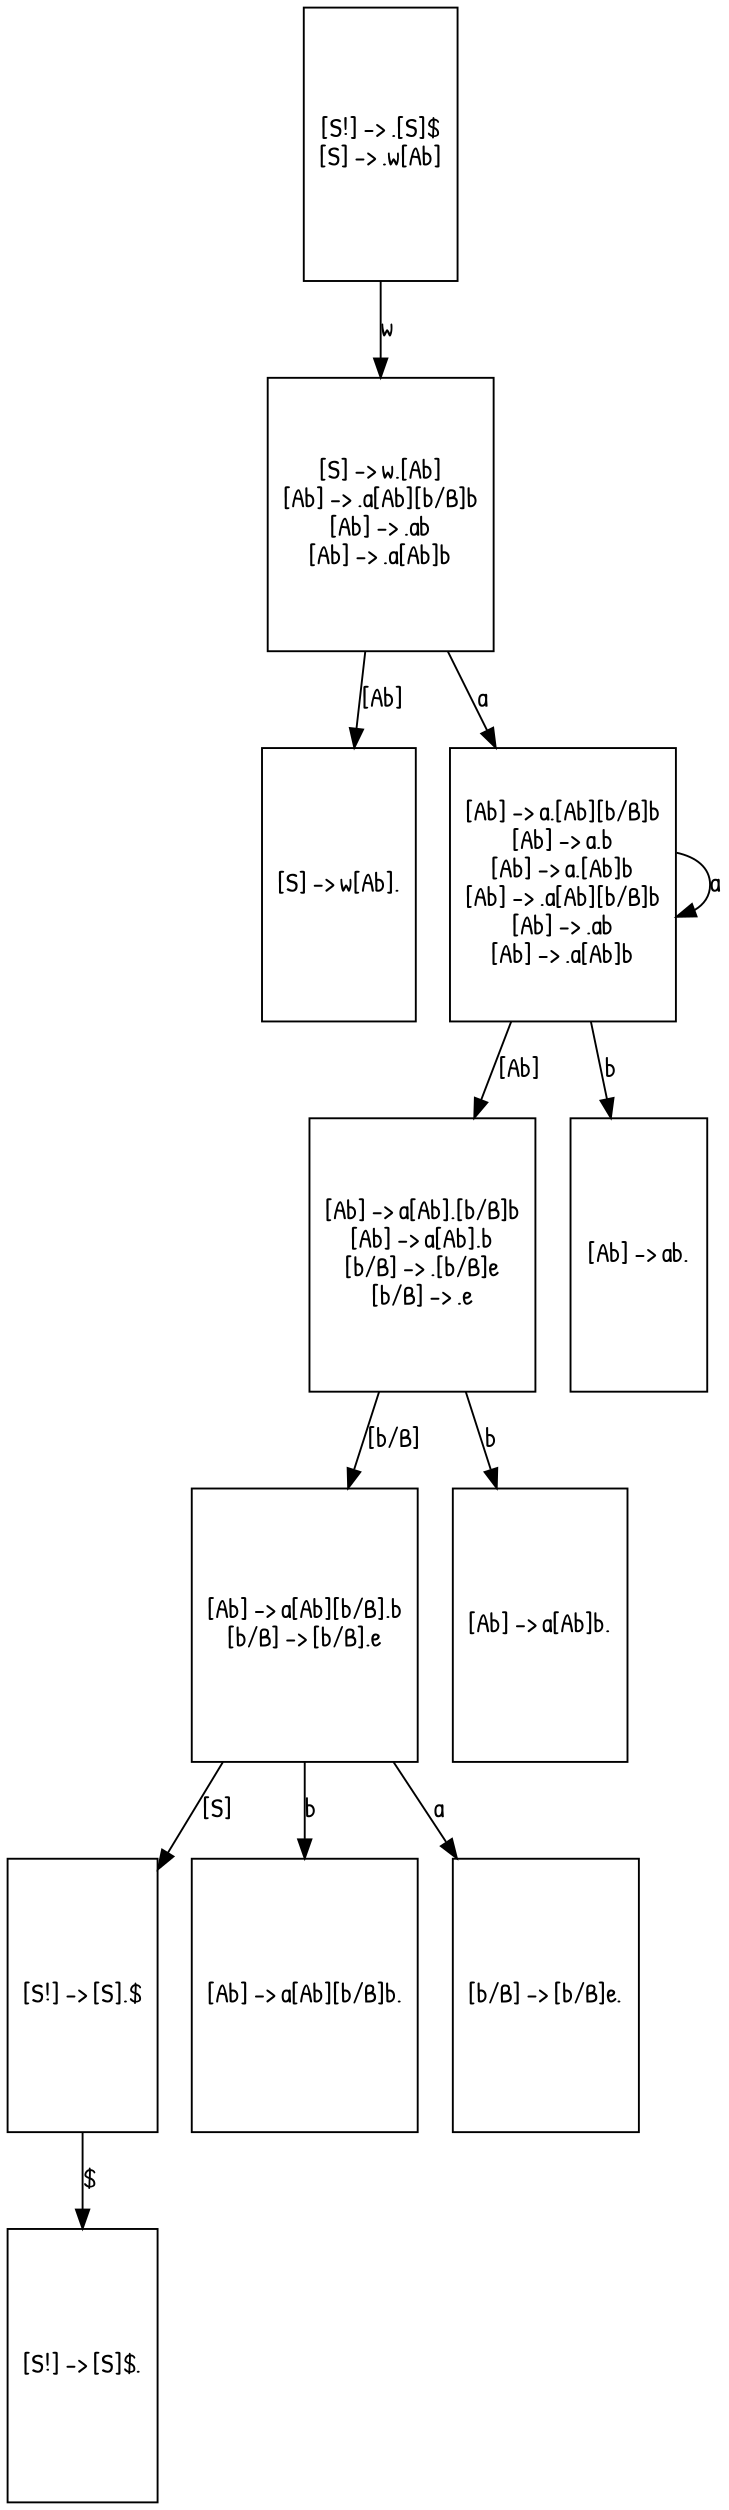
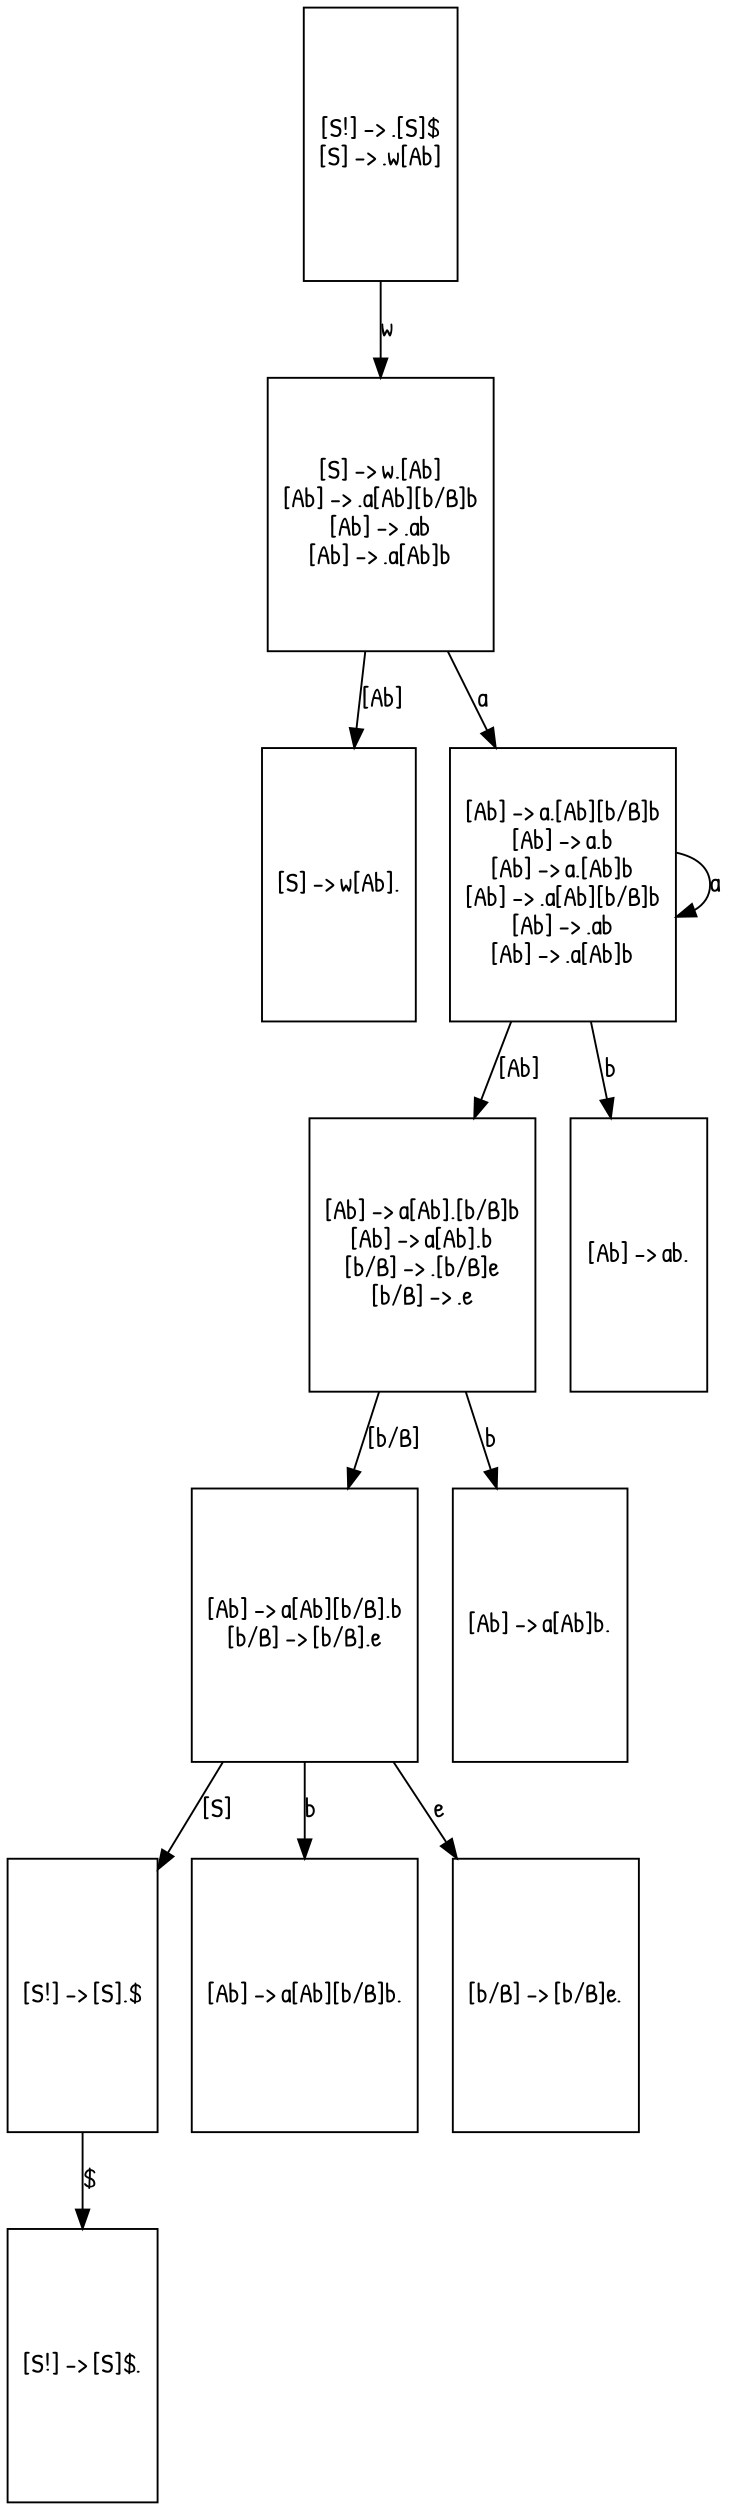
  digraph {
    fontname="Patrick Hand"
    node [fontname="Patrick Hand" shape=polygon]
    edge [fontname="Patrick Hand"]
    n1 [height=2 label="[S!] -> .[S]$\n[S] -> .w[Ab]" width=1]
    n2 [height=2 label="[S] -> w.[Ab]\n[Ab] -> .a[Ab][b/B]b\n[Ab] -> .ab\n[Ab] -> .a[Ab]b" width=1]
    n3 [height=2 label="[S!] -> [S].$" width=1]
    n4 [height=2 label="[S!] -> [S]$." width=1]
    n5 [height=2 label="[S] -> w[Ab]." width=1]
    n6 [height=2 label="[Ab] -> a.[Ab][b/B]b\n[Ab] -> a.b\n[Ab] -> a.[Ab]b\n[Ab] -> .a[Ab][b/B]b\n[Ab] -> .ab\n[Ab] -> .a[Ab]b" width=1]
    n7 [height=2 label="[Ab] -> a[Ab].[b/B]b\n[Ab] -> a[Ab].b\n[b/B] -> .[b/B]e\n[b/B] -> .e" width=1]
    n8 [height=2 label="[Ab] -> ab." width=1]
    n9 [height=2 label="[Ab] -> a[Ab][b/B].b\n[b/B] -> [b/B].e" width=1]
    n10 [height=2 label="[Ab] -> a[Ab]b." width=1]
    n11 [height=2 label="[Ab] -> a[Ab][b/B]b." width=1]
    n12 [height=2 label="[b/B] -> [b/B]e." width=1]
    n1 -> n2 [label=w]
    n2 -> n5 [label="[Ab]"]
    n2 -> n6 [label=a]
    n3 -> n4 [label="$"]
    n6 -> n6 [label=a]
    n6 -> n7 [label="[Ab]"]
    n6 -> n8 [label=b]
    n7 -> n9 [label="[b/B]"]
    n7 -> n10 [label=b]
    n9 -> n3 [label="[S]"]
    n9 -> n11 [label=b]
-   n9 -> n12 [label=a]
+   n9 -> n12 [label=e]
  }
